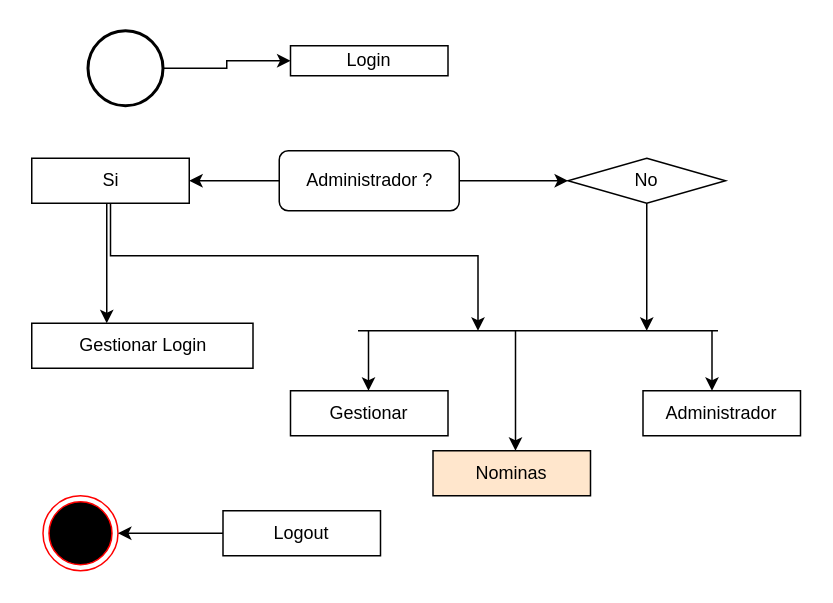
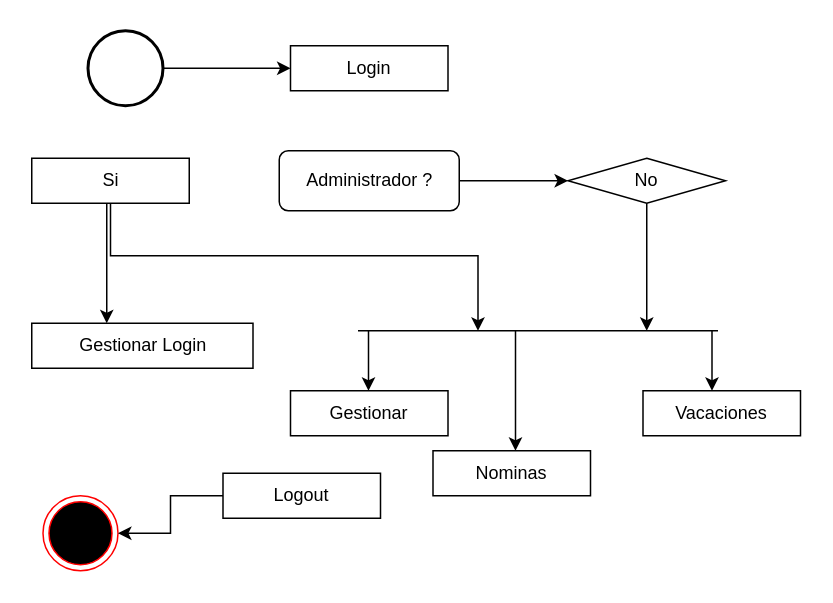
  <mxCell id="0" />
  <mxCell id="1" parent="0" />
  <mxCell id="2" value="" style="ellipse;html=1;shape=endState;fillColor=#000000;strokeColor=#ff0000;" parent="1" vertex="1"><mxGeometry x="28" y="330" width="50" height="50" as="geometry" /></mxCell>
  <mxCell id="3" style="edgeStyle=orthogonalEdgeStyle;rounded=0;orthogonalLoop=1;jettySize=auto;html=1;entryX=0;entryY=0.5;entryDx=0;entryDy=0;" parent="1" source="4" target="5" edge="1"><mxGeometry relative="1" as="geometry" /></mxCell>
  <mxCell id="4" value="" style="strokeWidth=2;html=1;shape=mxgraph.flowchart.start_2;whiteSpace=wrap;" parent="1" vertex="1"><mxGeometry x="58" y="20" width="50" height="50" as="geometry" /></mxCell>
- <mxCell id="5" value="Login" style="rounded=0;whiteSpace=wrap;html=1;" parent="1" vertex="1"><mxGeometry x="193" y="30" width="105" height="20" as="geometry" /></mxCell>
+ <mxCell id="5" value="Login" style="rounded=0;whiteSpace=wrap;html=1;" parent="1" vertex="1"><mxGeometry x="193" y="30" width="105" height="30" as="geometry" /></mxCell>
  <mxCell id="6" value="" style="endArrow=none;html=1;rounded=0;" parent="1" edge="1"><mxGeometry width="50" height="50" relative="1" as="geometry"><mxPoint x="238" y="220" as="sourcePoint" /><mxPoint x="478" y="220" as="targetPoint" /></mxGeometry></mxCell>
  <mxCell id="7" value="" style="endArrow=classic;html=1;rounded=0;" parent="1" edge="1"><mxGeometry width="50" height="50" relative="1" as="geometry"><mxPoint x="70.5" y="135" as="sourcePoint" /><mxPoint x="70.5" y="215" as="targetPoint" /></mxGeometry></mxCell>
  <mxCell id="8" value="" style="endArrow=classic;html=1;rounded=0;" parent="1" edge="1"><mxGeometry width="50" height="50" relative="1" as="geometry"><mxPoint x="343" y="220" as="sourcePoint" /><mxPoint x="343" y="300" as="targetPoint" /></mxGeometry></mxCell>
  <mxCell id="9" value="" style="endArrow=classic;html=1;rounded=0;" parent="1" edge="1"><mxGeometry width="50" height="50" relative="1" as="geometry"><mxPoint x="245" y="220" as="sourcePoint" /><mxPoint x="245" y="260" as="targetPoint" /></mxGeometry></mxCell>
  <mxCell id="10" value="Gestionar Login" style="rounded=0;whiteSpace=wrap;html=1;" parent="1" vertex="1"><mxGeometry x="20.5" y="215" width="147.5" height="30" as="geometry" /></mxCell>
  <mxCell id="11" value="Gestionar" style="rounded=0;whiteSpace=wrap;html=1;" parent="1" vertex="1"><mxGeometry x="193" y="260" width="105" height="30" as="geometry" /></mxCell>
- <mxCell id="12" value="Nominas" style="rounded=0;whiteSpace=wrap;html=1;fillColor=#ffe6cc;" parent="1" vertex="1"><mxGeometry x="288" y="300" width="105" height="30" as="geometry" /></mxCell>
+ <mxCell id="12" value="Nominas" style="rounded=0;whiteSpace=wrap;html=1;" parent="1" vertex="1"><mxGeometry x="288" y="300" width="105" height="30" as="geometry" /></mxCell>
  <mxCell id="13" value="" style="endArrow=classic;html=1;rounded=0;" parent="1" edge="1"><mxGeometry width="50" height="50" relative="1" as="geometry"><mxPoint x="474" y="220" as="sourcePoint" /><mxPoint x="474" y="260" as="targetPoint" /></mxGeometry></mxCell>
- <mxCell id="14" value="Administrador" style="rounded=0;whiteSpace=wrap;html=1;" parent="1" vertex="1"><mxGeometry x="428" y="260" width="105" height="30" as="geometry" /></mxCell>
- <mxCell id="15" style="edgeStyle=orthogonalEdgeStyle;rounded=0;orthogonalLoop=1;jettySize=auto;html=1;entryX=1;entryY=0.5;entryDx=0;entryDy=0;" parent="1" source="17" target="21" edge="1"><mxGeometry relative="1" as="geometry" /></mxCell>
+ <mxCell id="14" value="Vacaciones" style="rounded=0;whiteSpace=wrap;html=1;" parent="1" vertex="1"><mxGeometry x="428" y="260" width="105" height="30" as="geometry" /></mxCell>
  <mxCell id="16" style="edgeStyle=orthogonalEdgeStyle;rounded=0;orthogonalLoop=1;jettySize=auto;html=1;entryX=0;entryY=0.5;entryDx=0;entryDy=0;" parent="1" source="17" target="19" edge="1"><mxGeometry relative="1" as="geometry" /></mxCell>
  <mxCell id="17" value="Administrador ?" style="whiteSpace=wrap;html=1;rounded=1;" parent="1" vertex="1"><mxGeometry x="185.5" y="100" width="120" height="40" as="geometry" /></mxCell>
  <mxCell id="18" style="edgeStyle=orthogonalEdgeStyle;rounded=0;orthogonalLoop=1;jettySize=auto;html=1;" parent="1" source="19" edge="1"><mxGeometry relative="1" as="geometry"><mxPoint x="430.5" y="220" as="targetPoint" /></mxGeometry></mxCell>
  <mxCell id="19" value="No" style="rhombus;whiteSpace=wrap;html=1;" parent="1" vertex="1"><mxGeometry x="378" y="105" width="105" height="30" as="geometry" /></mxCell>
  <mxCell id="20" style="edgeStyle=orthogonalEdgeStyle;rounded=0;orthogonalLoop=1;jettySize=auto;html=1;" parent="1" source="21" edge="1"><mxGeometry relative="1" as="geometry"><mxPoint x="318" y="220" as="targetPoint" /><Array as="points"><mxPoint x="73" y="170" /><mxPoint x="318" y="170" /></Array></mxGeometry></mxCell>
  <mxCell id="21" value="Si" style="rounded=0;whiteSpace=wrap;html=1;" parent="1" vertex="1"><mxGeometry x="20.5" y="105" width="105" height="30" as="geometry" /></mxCell>
  <mxCell id="22" style="edgeStyle=orthogonalEdgeStyle;rounded=0;orthogonalLoop=1;jettySize=auto;html=1;entryX=1;entryY=0.5;entryDx=0;entryDy=0;" parent="1" source="23" target="2" edge="1"><mxGeometry relative="1" as="geometry" /></mxCell>
- <mxCell id="23" value="Logout" style="rounded=0;whiteSpace=wrap;html=1;" parent="1" vertex="1"><mxGeometry x="148" y="340" width="105" height="30" as="geometry" /></mxCell>
+ <mxCell id="23" value="Logout" style="rounded=0;whiteSpace=wrap;html=1;" parent="1" vertex="1"><mxGeometry x="148" y="315" width="105" height="30" as="geometry" /></mxCell>
